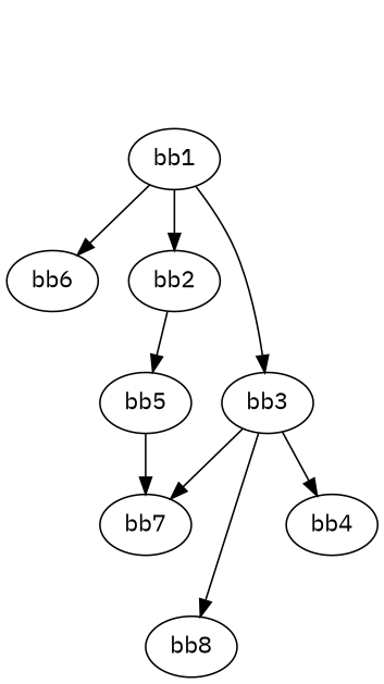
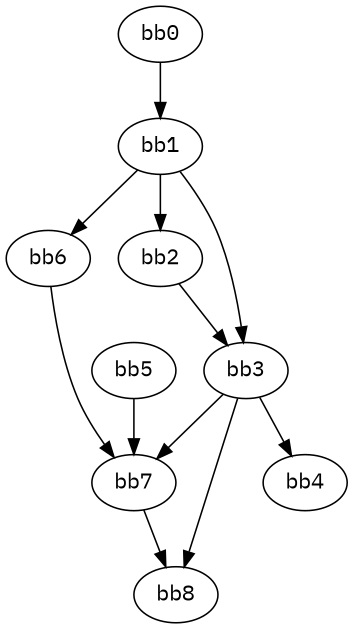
  digraph {
    fontname="IBM Plex Mono"
    node [fontname="IBM Plex Mono"]
    edge [fontname="IBM Plex Mono"]
+   n1 [label="bb0\l"]
    n2 [label="bb1\l"]
    n3 [label="bb6\l"]
    n4 [label="bb2\l"]
    n5 [label="bb3\l"]
    n6 [label="bb7\l"]
    n7 [label="bb5\l"]
    n8 [label="bb8\l"]
    n9 [label="bb4\l"]
+   n1 -> n2
    n2 -> n3
    n2 -> n4
    n2 -> n5
-   n4 -> n7
+   n3 -> n6
+   n4 -> n5
    n5 -> n6
    n5 -> n8
    n5 -> n9
+   n6 -> n8
    n7 -> n6
  }
